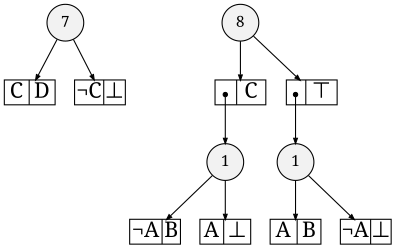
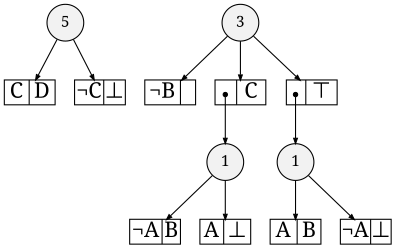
  digraph {
    fontname="Noto Serif"
    node [fillcolor=white fontname="Noto Serif" shape=record style=filled fixedsize=true fontsize=20]
    edge [arrowsize=.50 fontname="Noto Serif"]
-   n1 [fillcolor=gray95 height=.25 label=7 shape=circle width=.25 fixedsize="" fontsize=""]
-   n2 [fillcolor=gray95 height=.25 label=8 shape=circle width=.25 fixedsize="" fontsize=""]
+   n1 [fillcolor=gray95 height=.25 label=5 shape=circle width=.25 fixedsize="" fontsize=""]
+   n2 [fillcolor=gray95 height=.25 label=3 shape=circle width=.25 fixedsize="" fontsize=""]
    n3 [fillcolor=gray95 height=.25 label=1 shape=circle width=.25 fixedsize="" fontsize=""]
    n4 [fillcolor=gray95 height=.25 label=1 shape=circle width=.25 fixedsize="" fontsize=""]
    n5 [height=.30 label="<L>C|<R>D" width=.65]
    n6 [height=.30 label="<L>&not;C|<R>&#8869;" width=.65]
+   n7 [height=.30 label="<L>&not;B|<R>" width=.65]
    n8 [height=.30 label="<L>|<R>C" width=.65]
    n9 [height=.30 label="<L>|<R>&#8868;" width=.65]
    n10 [height=.30 label="<L>&not;A|<R>B" width=.65]
    n11 [height=.30 label="<L>A|<R>&#8869;" width=.65]
    n12 [height=.30 label="<L>A|<R>B" width=.65]
    n13 [height=.30 label="<L>&not;A|<R>&#8869;" width=.65]
    subgraph sub_1 {
      rank=same
      n1
    }
    subgraph sub_2 {
      rank=same
      n2
    }
    subgraph sub_3 {
      rank=same
      n3
      n4
    }
    n1 -> n5
    n1 -> n6
+   n2 -> n7
    n2 -> n8
    n2 -> n9
    n3 -> n10
    n3 -> n11
    n4 -> n12
    n4 -> n13
    n8 -> n3 [arrowtail=dot dir=both tailclip=false tailport="L:c"]
    n9 -> n4 [arrowtail=dot dir=both tailclip=false tailport="L:c"]
  }
